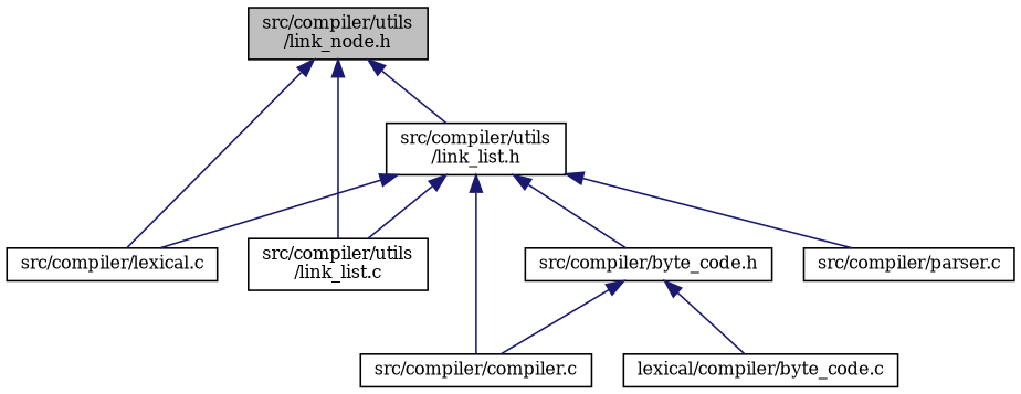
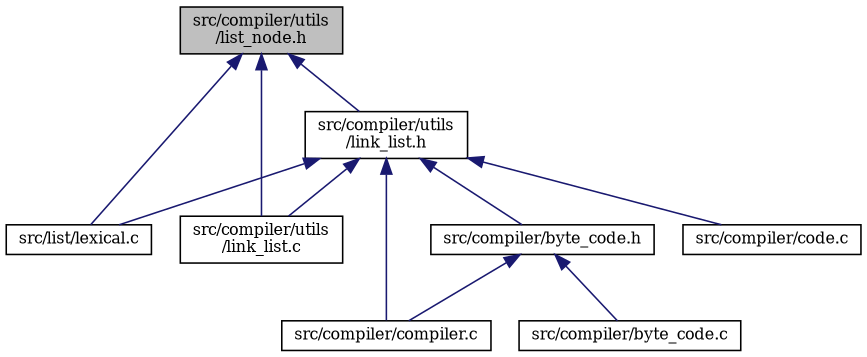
  digraph {
    fontname="DejaVu Serif"
    node [color=black fillcolor=white fontname="DejaVu Serif" fontsize=10 shape=record style=filled]
    edge [color=midnightblue dir=back fontname="DejaVu Serif" fontsize=10 labelfontname=Helvetica labelfontsize=10 style=solid]
-   n1 [fillcolor=grey75 fontcolor=black height=0.2 label="src/compiler/utils\l/link_node.h" width=0.4]
+   n1 [fillcolor=grey75 fontcolor=black height=0.2 label="src/compiler/utils\l/list_node.h" width=0.4]
    n2 [height=0.2 label="src/compiler/utils\l/link_list.h" width=0.4]
-   n3 [height=0.2 label="src/compiler/lexical.c" width=0.4]
+   n3 [height=0.2 label="src/list/lexical.c" width=0.4]
    n4 [height=0.2 label="src/compiler/utils\l/link_list.c" width=0.4]
    n5 [height=0.2 label="src/compiler/byte_code.h" width=0.4]
    n6 [height=0.2 label="src/compiler/compiler.c" width=0.4]
-   n7 [height=0.2 label="src/compiler/parser.c" width=0.4]
-   n8 [height=0.2 label="lexical/compiler/byte_code.c" width=0.4]
+   n7 [height=0.2 label="src/compiler/code.c" width=0.4]
+   n8 [height=0.2 label="src/compiler/byte_code.c" width=0.4]
    n1 -> n2
    n1 -> n3
    n1 -> n4
    n2 -> n3
    n2 -> n4
    n2 -> n5
    n2 -> n6
    n2 -> n7
    n5 -> n6
    n5 -> n8
  }
